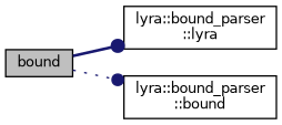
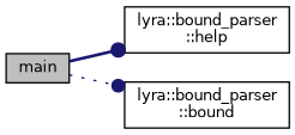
  digraph {
    rankdir=LR
    node [color=black fillcolor=white fontname=Helvetica fontsize=10 shape=record style=filled]
    edge [arrowhead=dot color=midnightblue fontname=Helvetica fontsize=10 labelfontname=Helvetica labelfontsize=10]
-   n1 [fillcolor=grey75 fontcolor=black height=0.2 label=bound width=0.4]
-   n2 [height=0.2 label="lyra::bound_parser\l::lyra" width=0.4]
+   n1 [fillcolor=grey75 fontcolor=black height=0.2 label=main width=0.4]
+   n2 [height=0.2 label="lyra::bound_parser\l::help" width=0.4]
    n3 [height=0.2 label="lyra::bound_parser\l::bound" width=0.4]
    n1 -> n2 [style=bold]
    n1 -> n3 [style=dotted]
  }
